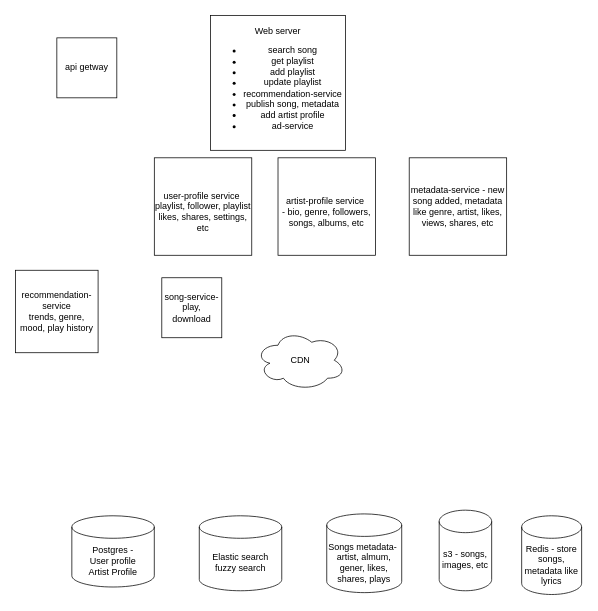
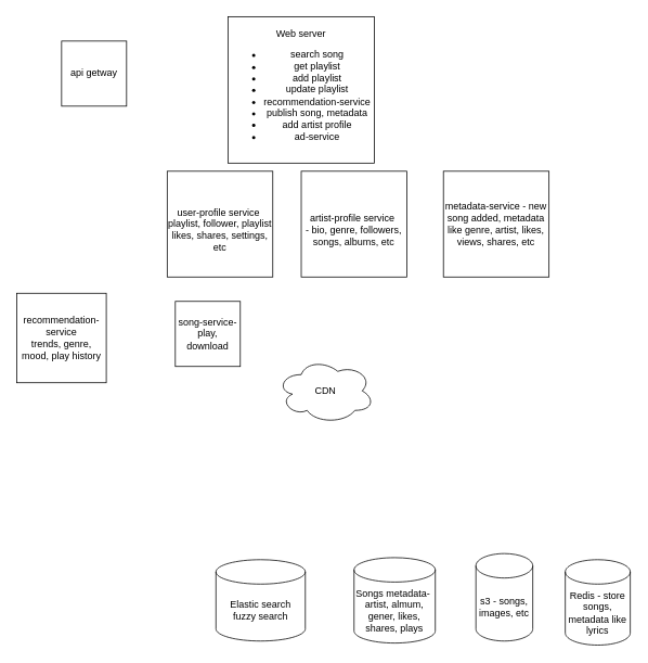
  <mxCell id="0" />
  <mxCell id="1" parent="0" />
  <mxCell id="2" value="api getway" style="whiteSpace=wrap;html=1;aspect=fixed;" vertex="1" parent="1"><mxGeometry x="75" y="50" width="80" height="80" as="geometry" /></mxCell>
  <mxCell id="3" value="Web server&lt;div&gt;&lt;ul&gt;&lt;li&gt;search song&lt;/li&gt;&lt;li&gt;get playlist&lt;/li&gt;&lt;li&gt;add playlist&lt;/li&gt;&lt;li&gt;update playlist&lt;/li&gt;&lt;li&gt;recommendation-service&lt;/li&gt;&lt;li&gt;publish song, metadata&lt;/li&gt;&lt;li&gt;add artist profile&lt;/li&gt;&lt;li&gt;ad-service&lt;/li&gt;&lt;/ul&gt;&lt;/div&gt;" style="whiteSpace=wrap;html=1;aspect=fixed;" vertex="1" parent="1"><mxGeometry x="280" y="20" width="180" height="180" as="geometry" /></mxCell>
  <mxCell id="4" value="&lt;br&gt;user-profile service&lt;span style=&quot;background-color: transparent; color: light-dark(rgb(0, 0, 0), rgb(255, 255, 255));&quot;&gt;&amp;nbsp;&lt;/span&gt;&lt;div&gt;&lt;span style=&quot;background-color: transparent; color: light-dark(rgb(0, 0, 0), rgb(255, 255, 255));&quot;&gt;playlist, follower, playlist likes, shares, settings, etc&lt;/span&gt;&lt;/div&gt;" style="whiteSpace=wrap;html=1;aspect=fixed;" vertex="1" parent="1"><mxGeometry x="205" y="210" width="130" height="130" as="geometry" /></mxCell>
  <mxCell id="5" value="metadata-service - new song added, metadata like genre, artist, likes, views, shares, etc" style="whiteSpace=wrap;html=1;aspect=fixed;" vertex="1" parent="1"><mxGeometry x="545" y="210" width="130" height="130" as="geometry" /></mxCell>
  <mxCell id="6" value="&lt;br&gt;artist-profile service&lt;span style=&quot;background-color: transparent; color: light-dark(rgb(0, 0, 0), rgb(255, 255, 255));&quot;&gt;&amp;nbsp;&lt;/span&gt;&lt;div&gt;- bio, genre, followers, songs, albums, etc&lt;/div&gt;" style="whiteSpace=wrap;html=1;aspect=fixed;" vertex="1" parent="1"><mxGeometry x="370" y="210" width="130" height="130" as="geometry" /></mxCell>
  <mxCell id="7" value="recommendation-service&lt;div&gt;trends, genre, mood, play history&lt;/div&gt;" style="whiteSpace=wrap;html=1;aspect=fixed;" vertex="1" parent="1"><mxGeometry x="20" y="360" width="110" height="110" as="geometry" /></mxCell>
- <mxCell id="8" value="&lt;div&gt;Postgres - User&amp;nbsp;&lt;span style=&quot;background-color: transparent; color: light-dark(rgb(0, 0, 0), rgb(255, 255, 255));&quot;&gt;profile&lt;/span&gt;&lt;/div&gt;&lt;div&gt;&lt;span style=&quot;background-color: transparent; color: light-dark(rgb(0, 0, 0), rgb(255, 255, 255));&quot;&gt;Artist Profile&lt;/span&gt;&lt;/div&gt;" style="shape=cylinder3;whiteSpace=wrap;html=1;boundedLbl=1;backgroundOutline=1;size=15;" vertex="1" parent="1"><mxGeometry x="95" y="687.5" width="110" height="95" as="geometry" /></mxCell>
  <mxCell id="9" value="Elastic search&lt;div&gt;fuzzy search&lt;/div&gt;" style="shape=cylinder3;whiteSpace=wrap;html=1;boundedLbl=1;backgroundOutline=1;size=15;" vertex="1" parent="1"><mxGeometry x="265" y="687.5" width="110" height="100" as="geometry" /></mxCell>
  <mxCell id="10" value="Songs metadata-&amp;nbsp;&lt;div&gt;artist, almum, gener, likes, shares, plays&lt;/div&gt;" style="shape=cylinder3;whiteSpace=wrap;html=1;boundedLbl=1;backgroundOutline=1;size=15;" vertex="1" parent="1"><mxGeometry x="435" y="685" width="100" height="105" as="geometry" /></mxCell>
  <mxCell id="11" value="s3 - songs, images, etc" style="shape=cylinder3;whiteSpace=wrap;html=1;boundedLbl=1;backgroundOutline=1;size=15;" vertex="1" parent="1"><mxGeometry x="585" y="680" width="70" height="107.5" as="geometry" /></mxCell>
  <mxCell id="12" value="CDN" style="ellipse;shape=cloud;whiteSpace=wrap;html=1;" vertex="1" parent="1"><mxGeometry x="340" y="440" width="120" height="80" as="geometry" /></mxCell>
  <mxCell id="13" value="Redis - store songs, metadata like lyrics" style="shape=cylinder3;whiteSpace=wrap;html=1;boundedLbl=1;backgroundOutline=1;size=15;" vertex="1" parent="1"><mxGeometry x="695" y="687.5" width="80" height="105" as="geometry" /></mxCell>
  <mxCell id="14" value="song-service-&lt;div&gt;play, download&lt;/div&gt;" style="whiteSpace=wrap;html=1;aspect=fixed;" vertex="1" parent="1"><mxGeometry x="215" y="370" width="80" height="80" as="geometry" /></mxCell>
